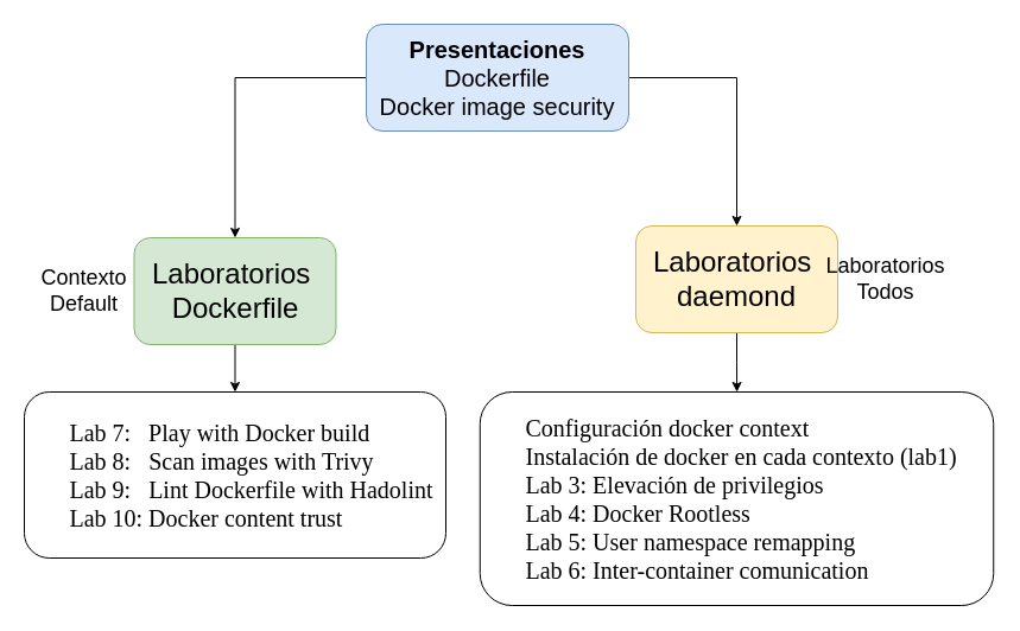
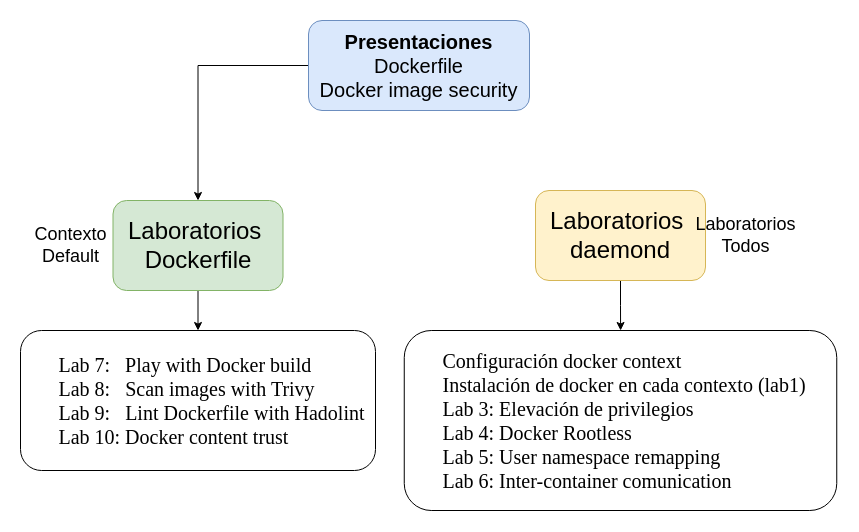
  <mxCell id="0" />
  <mxCell id="1" parent="0" />
  <mxCell id="2" style="edgeStyle=orthogonalEdgeStyle;rounded=0;orthogonalLoop=1;jettySize=auto;html=1;" edge="1" parent="1" source="4" target="6"><mxGeometry relative="1" as="geometry" /></mxCell>
- <mxCell id="3" style="edgeStyle=orthogonalEdgeStyle;rounded=0;orthogonalLoop=1;jettySize=auto;html=1;" edge="1" parent="1" source="4" target="9"><mxGeometry relative="1" as="geometry" /></mxCell>
  <mxCell id="4" value="&lt;font style=&quot;font-size: 20px;&quot;&gt;&lt;b style=&quot;&quot;&gt;&lt;font style=&quot;&quot;&gt;Presentaciones&lt;/font&gt;&lt;/b&gt;&lt;br&gt;Dockerfile&lt;/font&gt;&lt;div&gt;&lt;font style=&quot;font-size: 20px;&quot;&gt;Docker image security&lt;/font&gt;&lt;/div&gt;" style="rounded=1;whiteSpace=wrap;html=1;fillColor=#dae8fc;strokeColor=#6c8ebf;" vertex="1" parent="1"><mxGeometry x="308" y="20" width="221" height="90" as="geometry" /></mxCell>
  <mxCell id="5" value="" style="edgeStyle=orthogonalEdgeStyle;rounded=0;orthogonalLoop=1;jettySize=auto;html=1;" edge="1" parent="1" source="6" target="7"><mxGeometry relative="1" as="geometry" /></mxCell>
  <mxCell id="6" value="&lt;font style=&quot;font-size: 24px;&quot;&gt;Laboratorios&amp;nbsp;&lt;/font&gt;&lt;div&gt;&lt;font style=&quot;font-size: 24px;&quot;&gt;Dockerfile&lt;/font&gt;&lt;/div&gt;" style="rounded=1;whiteSpace=wrap;html=1;fillColor=#d5e8d4;strokeColor=#82b366;" vertex="1" parent="1"><mxGeometry x="112.5" y="200" width="170" height="90" as="geometry" /></mxCell>
  <mxCell id="7" value="&lt;div style=&quot;margin-top: 0pt; margin-bottom: 0pt; margin-left: 0.38in; direction: ltr; unicode-bidi: embed; word-break: normal;&quot;&gt;&lt;font style=&quot;font-size: 20px;&quot;&gt;&lt;span style=&quot;font-family: Aptos;&quot;&gt;Lab&amp;nbsp;&lt;/span&gt;&lt;span style=&quot;font-family: Aptos;&quot;&gt;7:&amp;nbsp; &amp;nbsp;Play with Docker build&lt;/span&gt;&lt;/font&gt;&lt;/div&gt;&lt;div style=&quot;margin-top: 0pt; margin-bottom: 0pt; margin-left: 0.38in; direction: ltr; unicode-bidi: embed; word-break: normal;&quot;&gt;&lt;font style=&quot;font-size: 20px;&quot;&gt;&lt;span style=&quot;font-family: Aptos;&quot;&gt;Lab&amp;nbsp;&lt;/span&gt;&lt;span style=&quot;font-family: Aptos;&quot;&gt;8:&amp;nbsp; &amp;nbsp;&lt;/span&gt;&lt;span style=&quot;font-family: Aptos;&quot;&gt;Scan&amp;nbsp;&lt;/span&gt;&lt;span style=&quot;font-family: Aptos;&quot;&gt;images&lt;/span&gt;&lt;span style=&quot;font-family: Aptos;&quot;&gt; with &lt;/span&gt;&lt;span style=&quot;font-family: Aptos;&quot;&gt;Trivy&lt;/span&gt;&lt;/font&gt;&lt;/div&gt;&lt;div style=&quot;margin-top: 0pt; margin-bottom: 0pt; margin-left: 0.38in; direction: ltr; unicode-bidi: embed; word-break: normal;&quot;&gt;&lt;font style=&quot;font-size: 20px;&quot;&gt;&lt;span style=&quot;font-family: Aptos;&quot;&gt;Lab&amp;nbsp;&lt;/span&gt;&lt;span style=&quot;font-family: Aptos;&quot;&gt;9:&amp;nbsp; &amp;nbsp;&lt;/span&gt;&lt;span style=&quot;font-family: Aptos;&quot;&gt;Lint&lt;/span&gt;&lt;span style=&quot;font-family: Aptos;&quot;&gt; Dockerfile with &lt;/span&gt;&lt;span style=&quot;font-family: Aptos;&quot;&gt;Hadolint&lt;/span&gt;&lt;/font&gt;&lt;/div&gt;&lt;div style=&quot;margin-top: 0pt; margin-bottom: 0pt; margin-left: 0.38in; direction: ltr; unicode-bidi: embed; word-break: normal;&quot;&gt;&lt;font style=&quot;font-size: 20px;&quot;&gt;&lt;span style=&quot;font-family: Aptos;&quot;&gt;Lab&amp;nbsp;&lt;/span&gt;&lt;span style=&quot;font-family: Aptos;&quot;&gt;10: Docker &lt;/span&gt;&lt;span style=&quot;font-family: Aptos;&quot;&gt;content&lt;/span&gt;&lt;span style=&quot;font-family: Aptos;&quot;&gt; trust&lt;/span&gt;&lt;/font&gt;&lt;/div&gt;" style="rounded=1;whiteSpace=wrap;html=1;align=left;" vertex="1" parent="1"><mxGeometry x="20" y="330" width="355" height="140" as="geometry" /></mxCell>
  <mxCell id="8" style="edgeStyle=orthogonalEdgeStyle;rounded=0;orthogonalLoop=1;jettySize=auto;html=1;" edge="1" parent="1" source="9" target="10"><mxGeometry relative="1" as="geometry" /></mxCell>
  <mxCell id="9" value="&lt;font style=&quot;font-size: 24px;&quot;&gt;Laboratorios&amp;nbsp;&lt;/font&gt;&lt;div&gt;&lt;span style=&quot;font-size: 24px;&quot;&gt;daemond&lt;/span&gt;&lt;/div&gt;" style="rounded=1;whiteSpace=wrap;html=1;fillColor=#fff2cc;strokeColor=#d6b656;" vertex="1" parent="1"><mxGeometry x="535" y="190" width="170" height="90" as="geometry" /></mxCell>
  <mxCell id="10" value="&lt;div style=&quot;margin-top: 0pt; margin-bottom: 0pt; margin-left: 0.38in; direction: ltr; unicode-bidi: embed; word-break: normal;&quot;&gt;&lt;font face=&quot;Aptos&quot;&gt;&lt;span style=&quot;font-size: 20px;&quot;&gt;Configuración docker context&lt;/span&gt;&lt;/font&gt;&lt;/div&gt;&lt;div style=&quot;margin-top: 0pt; margin-bottom: 0pt; margin-left: 0.38in; direction: ltr; unicode-bidi: embed; word-break: normal;&quot;&gt;&lt;font face=&quot;Aptos&quot;&gt;&lt;span style=&quot;font-size: 20px;&quot;&gt;Instalación de docker en cada contexto (lab1)&lt;/span&gt;&lt;/font&gt;&lt;/div&gt;&lt;div style=&quot;margin-top: 0pt; margin-bottom: 0pt; margin-left: 0.38in; direction: ltr; unicode-bidi: embed; word-break: normal;&quot;&gt;&lt;font face=&quot;Aptos&quot;&gt;&lt;span style=&quot;font-size: 20px;&quot;&gt;Lab 3: Elevación de privilegios&lt;/span&gt;&lt;/font&gt;&lt;/div&gt;&lt;div style=&quot;margin-top: 0pt; margin-bottom: 0pt; margin-left: 0.38in; direction: ltr; unicode-bidi: embed; word-break: normal;&quot;&gt;&lt;font face=&quot;Aptos&quot;&gt;&lt;span style=&quot;font-size: 20px;&quot;&gt;Lab 4: Docker Rootless&lt;/span&gt;&lt;/font&gt;&lt;/div&gt;&lt;div style=&quot;margin-top: 0pt; margin-bottom: 0pt; margin-left: 0.38in; direction: ltr; unicode-bidi: embed; word-break: normal;&quot;&gt;&lt;font face=&quot;Aptos&quot;&gt;&lt;span style=&quot;font-size: 20px;&quot;&gt;Lab 5: User namespace remapping&lt;/span&gt;&lt;/font&gt;&lt;/div&gt;&lt;div style=&quot;margin-top: 0pt; margin-bottom: 0pt; margin-left: 0.38in; direction: ltr; unicode-bidi: embed; word-break: normal;&quot;&gt;&lt;font face=&quot;Aptos&quot;&gt;&lt;span style=&quot;font-size: 20px;&quot;&gt;Lab 6: Inter-container comunication&amp;nbsp;&lt;/span&gt;&lt;/font&gt;&lt;/div&gt;" style="rounded=1;whiteSpace=wrap;html=1;align=left;" vertex="1" parent="1"><mxGeometry x="403.75" y="330" width="432.5" height="180" as="geometry" /></mxCell>
  <mxCell id="11" value="&lt;font style=&quot;font-size: 18px;&quot;&gt;Contexto&lt;/font&gt;&lt;div&gt;&lt;font style=&quot;font-size: 18px;&quot;&gt;Default&lt;/font&gt;&lt;/div&gt;" style="text;html=1;align=center;verticalAlign=middle;resizable=0;points=[];autosize=1;strokeColor=none;fillColor=none;" vertex="1" parent="1"><mxGeometry x="20" y="215" width="100" height="60" as="geometry" /></mxCell>
  <mxCell id="12" value="&lt;span style=&quot;font-size: 18px;&quot;&gt;Laboratorios&lt;/span&gt;&lt;div&gt;&lt;span style=&quot;font-size: 18px;&quot;&gt;Todos&lt;/span&gt;&lt;/div&gt;" style="text;html=1;align=center;verticalAlign=middle;resizable=0;points=[];autosize=1;strokeColor=none;fillColor=none;" vertex="1" parent="1"><mxGeometry x="695" y="205" width="100" height="60" as="geometry" /></mxCell>
